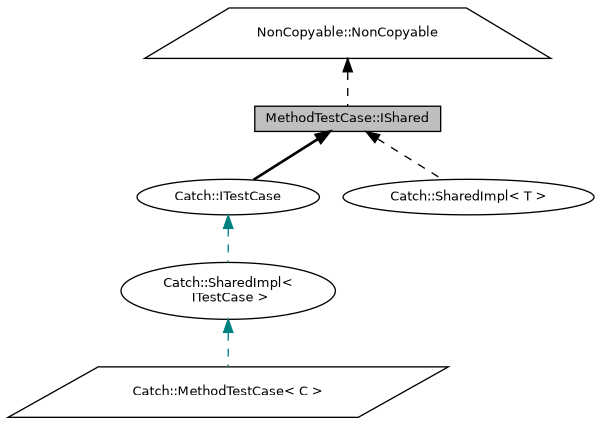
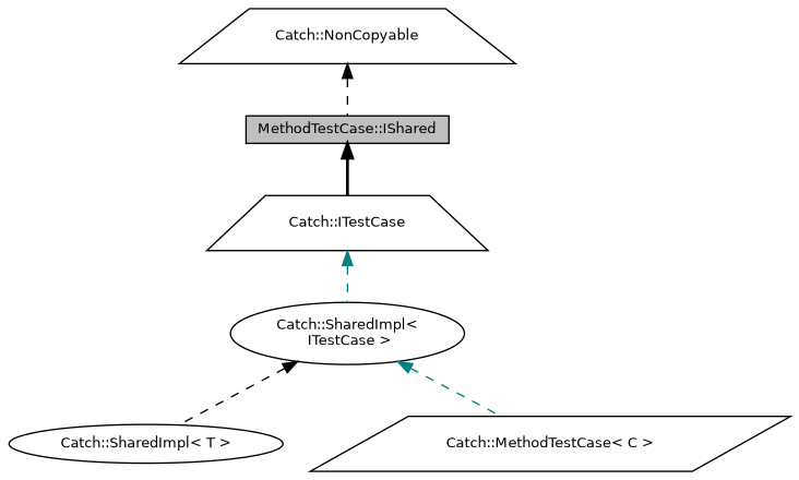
  digraph {
    node [color=black fillcolor=white fontname=Helvetica fontsize=10 shape=trapezium style=filled]
    edge [color=black dir=back fontname=Helvetica fontsize=10 labelfontname=Helvetica labelfontsize=10 style=dashed]
    n1 [fillcolor=grey75 fontcolor=black height=0.2 label="MethodTestCase::IShared" shape=box width=0.4]
-   n2 [height=0.2 label="Catch::ITestCase" shape=ellipse width=0.4]
+   n2 [height=0.2 label="Catch::ITestCase" width=0.4]
    n3 [height=0.2 label="Catch::SharedImpl\< T \>" shape=ellipse width=0.4]
    n4 [height=0.2 label="Catch::SharedImpl\<\l ITestCase \>" shape=ellipse width=0.4]
-   n5 [height=0.2 label="NonCopyable::NonCopyable" width=0.4]
+   n5 [height=0.2 label="Catch::NonCopyable" width=0.4]
    n6 [height=0.2 label="Catch::MethodTestCase\< C \>" shape=parallelogram width=0.4]
    n1 -> n2 [style=bold]
-   n1 -> n3
+   n4 -> n3
    n2 -> n4 [color=teal]
    n4 -> n6 [color=teal]
    n5 -> n1
  }
